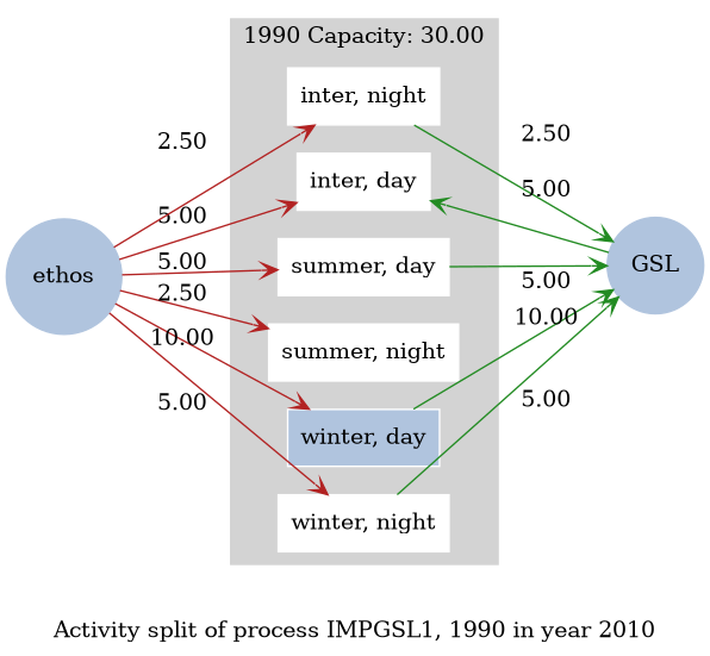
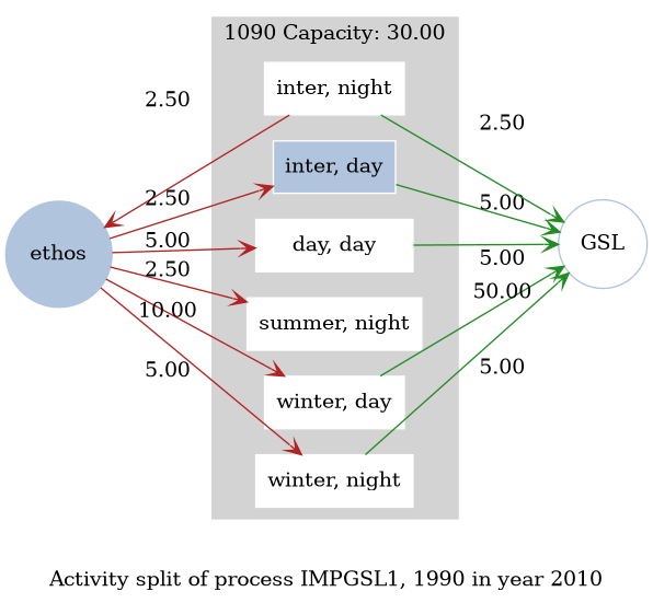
  strict digraph {
    compound=True
    concentrate=True
    label="Activity split of process IMPGSL1, 1990 in year 2010"
    rankdir=LR
    splines=False
    node [color=white shape=box style=filled]
    edge [arrowhead=vee color=firebrick]
-   "inter, day"
+   "inter, day" [fillcolor=lightsteelblue]
    "inter, night"
-   "summer, day"
+   "summer, day" [label="day, day"]
    "summer, night"
-   "winter, day" [fillcolor=lightsteelblue]
+   "winter, day"
    "winter, night"
-   GSL [color=lightsteelblue fontcolor=black shape=circle]
+   GSL [color=lightsteelblue fontcolor=black shape=circle fillcolor=white]
    ethos [color=lightsteelblue fontcolor=black shape=circle]
    subgraph cluster_1 {
      color=lightgrey
-     label="1990 Capacity: 30.00"
+     label="1090 Capacity: 30.00"
      rank=same
      style=filled
      "inter, day"
      "inter, night"
      "summer, day"
      "summer, night"
      "winter, day"
      "winter, night"
    }
    subgraph sub_2 {
      GSL
      ethos
    }
    subgraph sub_3 {
      "inter, day"
      "inter, night"
      "summer, day"
      "summer, night"
      "winter, day"
      "winter, night"
      ethos
    }
    subgraph sub_4 {
      "inter, day"
      "inter, night"
      "summer, day"
      "summer, night"
      "winter, day"
      "winter, night"
      GSL
    }
-   GSL -> "inter, day" [color=forestgreen label=5.00]
+   "inter, day" -> GSL [color=forestgreen label=5.00]
    "inter, night" -> GSL [color=forestgreen label=2.50]
    "summer, day" -> GSL [color=forestgreen label=5.00]
-   "winter, day" -> GSL [color=forestgreen label=10.00]
+   "winter, day" -> GSL [color=forestgreen label=50.00]
    "winter, night" -> GSL [color=forestgreen label=5.00]
-   ethos -> "inter, day" [label=5.00]
-   ethos -> "inter, night" [label=2.50]
+   ethos -> "inter, day" [label=2.50]
+   "inter, night" -> ethos [label=2.50]
    ethos -> "summer, day" [label=5.00]
    ethos -> "summer, night" [label=2.50]
    ethos -> "winter, day" [label=10.00]
    ethos -> "winter, night" [label=5.00]
  }
